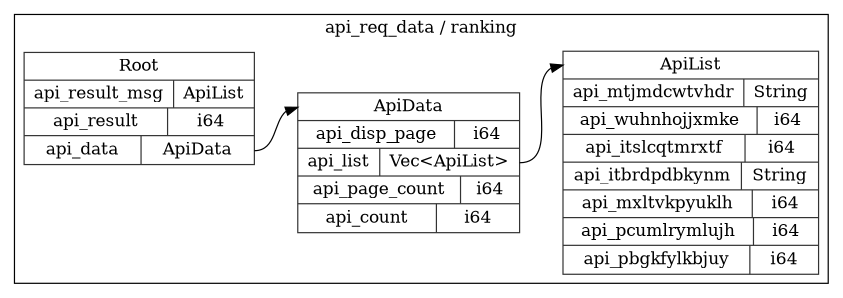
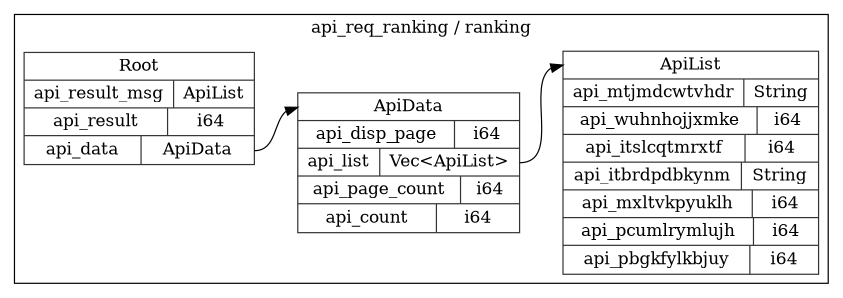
  digraph {
    rankdir=LR
    node [color=gray20 shape=record style=solid]
    n1 [label="<ApiData> ApiData  | { api_disp_page | <api_disp_page> i64 } | { api_list | <api_list> Vec\<ApiList\> } | { api_page_count | <api_page_count> i64 } | { api_count | <api_count> i64 }"]
    n2 [label="<ApiList> ApiList  | { api_mtjmdcwtvhdr | <api_mtjmdcwtvhdr> String } | { api_wuhnhojjxmke | <api_wuhnhojjxmke> i64 } | { api_itslcqtmrxtf | <api_itslcqtmrxtf> i64 } | { api_itbrdpdbkynm | <api_itbrdpdbkynm> String } | { api_mxltvkpyuklh | <api_mxltvkpyuklh> i64 } | { api_pcumlrymlujh | <api_pcumlrymlujh> i64 } | { api_pbgkfylkbjuy | <api_pbgkfylkbjuy> i64 }"]
    n3 [label="<Root> Root  | { api_result_msg | <api_result_msg> ApiList } | { api_result | <api_result> i64 } | { api_data | <api_data> ApiData }"]
    subgraph cluster_1 {
-     label="api_req_data / ranking"
+     label="api_req_ranking / ranking"
      n1
      n2
      n3
    }
    n1 -> n2 [headport="ApiList:w" tailport="api_list:e"]
    n3 -> n1 [headport="ApiData:w" tailport="api_data:e"]
  }
